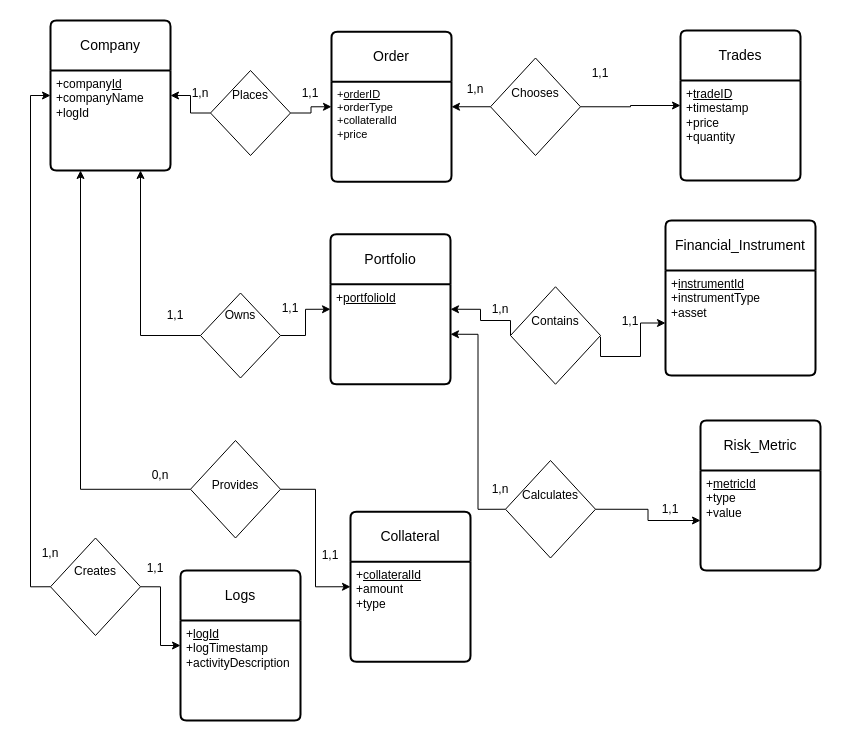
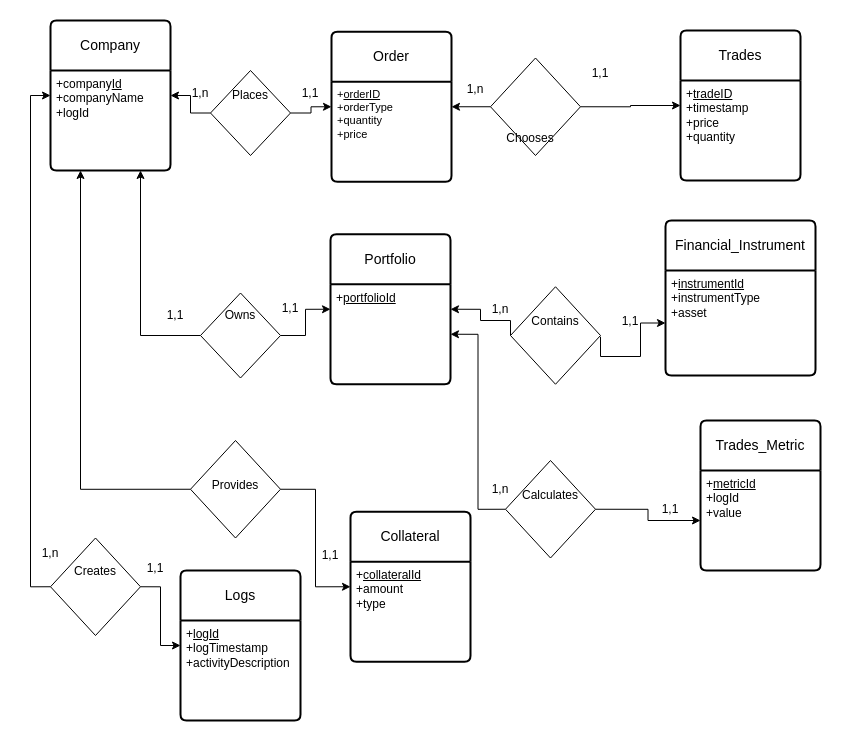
  <mxCell id="0" />
  <mxCell id="1" parent="0" />
  <mxCell id="2" style="edgeStyle=orthogonalEdgeStyle;rounded=0;orthogonalLoop=1;jettySize=auto;html=1;exitX=0;exitY=0.5;exitDx=0;exitDy=0;entryX=1;entryY=0.25;entryDx=0;entryDy=0;" parent="1" source="4" target="30" edge="1"><mxGeometry relative="1" as="geometry"><mxPoint x="150" y="112.5" as="targetPoint" /></mxGeometry></mxCell>
  <mxCell id="3" style="edgeStyle=orthogonalEdgeStyle;rounded=0;orthogonalLoop=1;jettySize=auto;html=1;exitX=1;exitY=0.5;exitDx=0;exitDy=0;entryX=0;entryY=0.25;entryDx=0;entryDy=0;" parent="1" source="4" target="32" edge="1"><mxGeometry relative="1" as="geometry"><mxPoint x="340" y="112.5" as="targetPoint" /></mxGeometry></mxCell>
  <mxCell id="4" value="" style="rhombus;whiteSpace=wrap;html=1;" parent="1" vertex="1"><mxGeometry x="210" y="70" width="80" height="85" as="geometry" /></mxCell>
  <mxCell id="5" value="Places" style="text;html=1;strokeColor=none;fillColor=none;align=center;verticalAlign=middle;whiteSpace=wrap;rounded=0;" parent="1" vertex="1"><mxGeometry x="220" y="80" width="60" height="30" as="geometry" /></mxCell>
  <mxCell id="6" style="edgeStyle=orthogonalEdgeStyle;rounded=0;orthogonalLoop=1;jettySize=auto;html=1;exitX=1;exitY=0.5;exitDx=0;exitDy=0;entryX=0;entryY=0.5;entryDx=0;entryDy=0;" parent="1" source="8" target="35" edge="1"><mxGeometry relative="1" as="geometry"><mxPoint x="340" y="335" as="targetPoint" /></mxGeometry></mxCell>
  <mxCell id="7" style="edgeStyle=orthogonalEdgeStyle;rounded=0;orthogonalLoop=1;jettySize=auto;html=1;exitX=0;exitY=0.5;exitDx=0;exitDy=0;entryX=0.75;entryY=1;entryDx=0;entryDy=0;" parent="1" source="8" target="30" edge="1"><mxGeometry relative="1" as="geometry"><mxPoint x="100" y="217.5" as="targetPoint" /></mxGeometry></mxCell>
  <mxCell id="8" value="" style="rhombus;whiteSpace=wrap;html=1;" parent="1" vertex="1"><mxGeometry x="200" y="292.5" width="80" height="85" as="geometry" /></mxCell>
  <mxCell id="9" value="Owns" style="text;html=1;strokeColor=none;fillColor=none;align=center;verticalAlign=middle;whiteSpace=wrap;rounded=0;" parent="1" vertex="1"><mxGeometry x="210" y="300" width="60" height="30" as="geometry" /></mxCell>
  <mxCell id="10" style="edgeStyle=orthogonalEdgeStyle;rounded=0;orthogonalLoop=1;jettySize=auto;html=1;exitX=1;exitY=0.5;exitDx=0;exitDy=0;entryX=0;entryY=0.25;entryDx=0;entryDy=0;" parent="1" source="12" target="42" edge="1"><mxGeometry relative="1" as="geometry"><mxPoint x="340" y="565" as="targetPoint" /></mxGeometry></mxCell>
  <mxCell id="11" style="edgeStyle=orthogonalEdgeStyle;rounded=0;orthogonalLoop=1;jettySize=auto;html=1;exitX=0;exitY=0.5;exitDx=0;exitDy=0;entryX=0.25;entryY=1;entryDx=0;entryDy=0;" parent="1" source="12" target="30" edge="1"><mxGeometry relative="1" as="geometry"><mxPoint x="75" y="217.5" as="targetPoint" /></mxGeometry></mxCell>
  <mxCell id="12" value="" style="rhombus;whiteSpace=wrap;html=1;" parent="1" vertex="1"><mxGeometry x="190" y="440" width="90" height="97.5" as="geometry" /></mxCell>
  <mxCell id="13" value="Provides" style="text;html=1;strokeColor=none;fillColor=none;align=center;verticalAlign=middle;whiteSpace=wrap;rounded=0;" parent="1" vertex="1"><mxGeometry x="205" y="470" width="60" height="30" as="geometry" /></mxCell>
  <mxCell id="14" style="edgeStyle=orthogonalEdgeStyle;rounded=0;orthogonalLoop=1;jettySize=auto;html=1;exitX=0;exitY=0.5;exitDx=0;exitDy=0;entryX=1;entryY=0.25;entryDx=0;entryDy=0;" parent="1" source="15" target="36" edge="1"><mxGeometry relative="1" as="geometry"><mxPoint x="440" y="335" as="targetPoint" /><Array as="points"><mxPoint x="510" y="320" /><mxPoint x="480" y="320" /><mxPoint x="480" y="309" /></Array></mxGeometry></mxCell>
  <mxCell id="15" value="" style="rhombus;whiteSpace=wrap;html=1;" parent="1" vertex="1"><mxGeometry x="510" y="286.25" width="90" height="97.5" as="geometry" /></mxCell>
  <mxCell id="16" value="Contains" style="text;html=1;strokeColor=none;fillColor=none;align=center;verticalAlign=middle;whiteSpace=wrap;rounded=0;" parent="1" vertex="1"><mxGeometry x="525" y="310" width="60" height="22.5" as="geometry" /></mxCell>
  <mxCell id="17" style="edgeStyle=orthogonalEdgeStyle;rounded=0;orthogonalLoop=1;jettySize=auto;html=1;exitX=0;exitY=0.5;exitDx=0;exitDy=0;entryX=1;entryY=0.25;entryDx=0;entryDy=0;" parent="1" source="19" target="32" edge="1"><mxGeometry relative="1" as="geometry"><mxPoint x="440" y="112.5" as="targetPoint" /></mxGeometry></mxCell>
  <mxCell id="18" style="edgeStyle=orthogonalEdgeStyle;rounded=0;orthogonalLoop=1;jettySize=auto;html=1;exitX=1;exitY=0.5;exitDx=0;exitDy=0;entryX=0;entryY=0.25;entryDx=0;entryDy=0;" parent="1" source="19" target="38" edge="1"><mxGeometry relative="1" as="geometry" /></mxCell>
  <mxCell id="19" value="" style="rhombus;whiteSpace=wrap;html=1;" parent="1" vertex="1"><mxGeometry x="490" y="57.5" width="90" height="97.5" as="geometry" /></mxCell>
- <mxCell id="20" value="Chooses" style="text;html=1;strokeColor=none;fillColor=none;align=center;verticalAlign=middle;whiteSpace=wrap;rounded=0;" parent="1" vertex="1"><mxGeometry x="505" y="81.25" width="60" height="22.5" as="geometry" /></mxCell>
+ <mxCell id="20" value="Chooses" style="text;html=1;strokeColor=none;fillColor=none;align=center;verticalAlign=middle;whiteSpace=wrap;rounded=0;" parent="1" vertex="1"><mxGeometry x="500" y="126.25" width="60" height="22.5" as="geometry" /></mxCell>
  <mxCell id="21" style="edgeStyle=orthogonalEdgeStyle;rounded=0;orthogonalLoop=1;jettySize=auto;html=1;exitX=1;exitY=0.5;exitDx=0;exitDy=0;entryX=0;entryY=0.25;entryDx=0;entryDy=0;" parent="1" source="23" target="44" edge="1"><mxGeometry relative="1" as="geometry"><mxPoint x="180" y="602.5" as="targetPoint" /></mxGeometry></mxCell>
  <mxCell id="22" style="edgeStyle=orthogonalEdgeStyle;rounded=0;orthogonalLoop=1;jettySize=auto;html=1;exitX=0;exitY=0.5;exitDx=0;exitDy=0;entryX=0;entryY=0.5;entryDx=0;entryDy=0;" parent="1" source="23" target="29" edge="1"><mxGeometry relative="1" as="geometry"><mxPoint x="10" y="100" as="targetPoint" /></mxGeometry></mxCell>
  <mxCell id="23" value="" style="rhombus;whiteSpace=wrap;html=1;" parent="1" vertex="1"><mxGeometry x="50" y="537.5" width="90" height="97.5" as="geometry" /></mxCell>
  <mxCell id="24" value="Creates" style="text;html=1;strokeColor=none;fillColor=none;align=center;verticalAlign=middle;whiteSpace=wrap;rounded=0;" parent="1" vertex="1"><mxGeometry x="65" y="560" width="60" height="22.5" as="geometry" /></mxCell>
  <mxCell id="25" style="edgeStyle=orthogonalEdgeStyle;rounded=0;orthogonalLoop=1;jettySize=auto;html=1;exitX=1;exitY=0.5;exitDx=0;exitDy=0;entryX=0;entryY=0.5;entryDx=0;entryDy=0;" parent="1" source="27" target="40" edge="1"><mxGeometry relative="1" as="geometry"><mxPoint x="650" y="541.25" as="targetPoint" /></mxGeometry></mxCell>
  <mxCell id="26" style="edgeStyle=orthogonalEdgeStyle;rounded=0;orthogonalLoop=1;jettySize=auto;html=1;exitX=0;exitY=0.5;exitDx=0;exitDy=0;entryX=1;entryY=0.5;entryDx=0;entryDy=0;" parent="1" source="27" target="36" edge="1"><mxGeometry relative="1" as="geometry"><mxPoint x="440" y="387.5" as="targetPoint" /></mxGeometry></mxCell>
  <mxCell id="27" value="" style="rhombus;whiteSpace=wrap;html=1;" parent="1" vertex="1"><mxGeometry x="505" y="460" width="90" height="97.5" as="geometry" /></mxCell>
  <mxCell id="28" value="Calculates" style="text;html=1;strokeColor=none;fillColor=none;align=center;verticalAlign=middle;whiteSpace=wrap;rounded=0;" parent="1" vertex="1"><mxGeometry x="520" y="483.75" width="60" height="22.5" as="geometry" /></mxCell>
  <mxCell id="29" value="Company" style="swimlane;childLayout=stackLayout;horizontal=1;startSize=50;horizontalStack=0;rounded=1;fontSize=14;fontStyle=0;strokeWidth=2;resizeParent=0;resizeLast=1;shadow=0;dashed=0;align=center;arcSize=4;whiteSpace=wrap;html=1;" parent="1" vertex="1"><mxGeometry x="50" y="20" width="120" height="150" as="geometry" /></mxCell>
  <mxCell id="30" value="+company&lt;u&gt;Id&lt;/u&gt;&lt;br&gt;+companyName&lt;br&gt;+logId" style="align=left;strokeColor=none;fillColor=none;spacingLeft=4;fontSize=12;verticalAlign=top;resizable=0;rotatable=0;part=1;html=1;" parent="29" vertex="1"><mxGeometry y="50" width="120" height="100" as="geometry" /></mxCell>
  <mxCell id="31" value="Order" style="swimlane;childLayout=stackLayout;horizontal=1;startSize=50;horizontalStack=0;rounded=1;fontSize=14;fontStyle=0;strokeWidth=2;resizeParent=0;resizeLast=1;shadow=0;dashed=0;align=center;arcSize=4;whiteSpace=wrap;html=1;" parent="1" vertex="1"><mxGeometry x="331" y="31.25" width="120" height="150" as="geometry" /></mxCell>
- <mxCell id="32" value="&lt;div style=&quot;font-size: 11px;&quot;&gt;&lt;font style=&quot;font-size: 11px;&quot;&gt;+&lt;u&gt;orderID&lt;/u&gt;&lt;/font&gt;&lt;/div&gt;&lt;div style=&quot;font-size: 11px;&quot;&gt;&lt;font style=&quot;font-size: 11px;&quot;&gt;+orderType&lt;/font&gt;&lt;/div&gt;&lt;div style=&quot;font-size: 11px;&quot;&gt;&lt;font style=&quot;font-size: 11px;&quot;&gt;+collateralId&lt;/font&gt;&lt;/div&gt;&lt;div style=&quot;font-size: 11px;&quot;&gt;&lt;font style=&quot;font-size: 11px;&quot;&gt;+price&lt;/font&gt;&lt;/div&gt;" style="align=left;strokeColor=none;fillColor=none;spacingLeft=4;fontSize=12;verticalAlign=top;resizable=0;rotatable=0;part=1;html=1;" parent="31" vertex="1"><mxGeometry y="50" width="120" height="100" as="geometry" /></mxCell>
+ <mxCell id="32" value="&lt;div style=&quot;font-size: 11px;&quot;&gt;&lt;font style=&quot;font-size: 11px;&quot;&gt;+&lt;u&gt;orderID&lt;/u&gt;&lt;/font&gt;&lt;/div&gt;&lt;div style=&quot;font-size: 11px;&quot;&gt;&lt;font style=&quot;font-size: 11px;&quot;&gt;+orderType&lt;/font&gt;&lt;/div&gt;&lt;div style=&quot;font-size: 11px;&quot;&gt;&lt;font style=&quot;font-size: 11px;&quot;&gt;+quantity&lt;/font&gt;&lt;/div&gt;&lt;div style=&quot;font-size: 11px;&quot;&gt;&lt;font style=&quot;font-size: 11px;&quot;&gt;+price&lt;/font&gt;&lt;/div&gt;" style="align=left;strokeColor=none;fillColor=none;spacingLeft=4;fontSize=12;verticalAlign=top;resizable=0;rotatable=0;part=1;html=1;" parent="31" vertex="1"><mxGeometry y="50" width="120" height="100" as="geometry" /></mxCell>
  <mxCell id="33" value="Financial_Instrument" style="swimlane;childLayout=stackLayout;horizontal=1;startSize=50;horizontalStack=0;rounded=1;fontSize=14;fontStyle=0;strokeWidth=2;resizeParent=0;resizeLast=1;shadow=0;dashed=0;align=center;arcSize=4;whiteSpace=wrap;html=1;" parent="1" vertex="1"><mxGeometry x="665" y="220" width="150" height="155" as="geometry" /></mxCell>
  <mxCell id="34" value="+&lt;u&gt;instrumentId&lt;/u&gt;&lt;br&gt;+instrumentType&lt;br&gt;+asset" style="align=left;strokeColor=none;fillColor=none;spacingLeft=4;fontSize=12;verticalAlign=top;resizable=0;rotatable=0;part=1;html=1;" parent="33" vertex="1"><mxGeometry y="50" width="150" height="105" as="geometry" /></mxCell>
  <mxCell id="35" value="Portfolio" style="swimlane;childLayout=stackLayout;horizontal=1;startSize=50;horizontalStack=0;rounded=1;fontSize=14;fontStyle=0;strokeWidth=2;resizeParent=0;resizeLast=1;shadow=0;dashed=0;align=center;arcSize=4;whiteSpace=wrap;html=1;" parent="1" vertex="1"><mxGeometry x="330" y="233.75" width="120" height="150" as="geometry" /></mxCell>
  <mxCell id="36" value="+&lt;u&gt;portfolioId&lt;/u&gt;" style="align=left;strokeColor=none;fillColor=none;spacingLeft=4;fontSize=12;verticalAlign=top;resizable=0;rotatable=0;part=1;html=1;" parent="35" vertex="1"><mxGeometry y="50" width="120" height="100" as="geometry" /></mxCell>
  <mxCell id="37" value="Trades" style="swimlane;childLayout=stackLayout;horizontal=1;startSize=50;horizontalStack=0;rounded=1;fontSize=14;fontStyle=0;strokeWidth=2;resizeParent=0;resizeLast=1;shadow=0;dashed=0;align=center;arcSize=4;whiteSpace=wrap;html=1;" parent="1" vertex="1"><mxGeometry x="680" y="30" width="120" height="150" as="geometry" /></mxCell>
  <mxCell id="38" value="&lt;div&gt;+&lt;u&gt;tradeID&lt;/u&gt;&lt;/div&gt;&lt;div&gt;&lt;span style=&quot;background-color: initial;&quot;&gt;+timestamp&lt;/span&gt;&lt;/div&gt;&lt;div&gt;+price&lt;/div&gt;&lt;div&gt;+quantity&lt;/div&gt;" style="align=left;strokeColor=none;fillColor=none;spacingLeft=4;fontSize=12;verticalAlign=top;resizable=0;rotatable=0;part=1;html=1;" parent="37" vertex="1"><mxGeometry y="50" width="120" height="100" as="geometry" /></mxCell>
- <mxCell id="39" value="Risk_Metric" style="swimlane;childLayout=stackLayout;horizontal=1;startSize=50;horizontalStack=0;rounded=1;fontSize=14;fontStyle=0;strokeWidth=2;resizeParent=0;resizeLast=1;shadow=0;dashed=0;align=center;arcSize=4;whiteSpace=wrap;html=1;" parent="1" vertex="1"><mxGeometry x="700" y="420" width="120" height="150" as="geometry" /></mxCell>
- <mxCell id="40" value="&lt;div&gt;+&lt;u&gt;metricId&lt;/u&gt;&amp;nbsp;&lt;/div&gt;&lt;div&gt;+type&lt;/div&gt;&lt;div&gt;+value&lt;/div&gt;" style="align=left;strokeColor=none;fillColor=none;spacingLeft=4;fontSize=12;verticalAlign=top;resizable=0;rotatable=0;part=1;html=1;" parent="39" vertex="1"><mxGeometry y="50" width="120" height="100" as="geometry" /></mxCell>
+ <mxCell id="39" value="Trades_Metric" style="swimlane;childLayout=stackLayout;horizontal=1;startSize=50;horizontalStack=0;rounded=1;fontSize=14;fontStyle=0;strokeWidth=2;resizeParent=0;resizeLast=1;shadow=0;dashed=0;align=center;arcSize=4;whiteSpace=wrap;html=1;" parent="1" vertex="1"><mxGeometry x="700" y="420" width="120" height="150" as="geometry" /></mxCell>
+ <mxCell id="40" value="&lt;div&gt;+&lt;u&gt;metricId&lt;/u&gt;&amp;nbsp;&lt;/div&gt;&lt;div&gt;+logId&lt;/div&gt;&lt;div&gt;+value&lt;/div&gt;" style="align=left;strokeColor=none;fillColor=none;spacingLeft=4;fontSize=12;verticalAlign=top;resizable=0;rotatable=0;part=1;html=1;" parent="39" vertex="1"><mxGeometry y="50" width="120" height="100" as="geometry" /></mxCell>
  <mxCell id="41" value="Collateral" style="swimlane;childLayout=stackLayout;horizontal=1;startSize=50;horizontalStack=0;rounded=1;fontSize=14;fontStyle=0;strokeWidth=2;resizeParent=0;resizeLast=1;shadow=0;dashed=0;align=center;arcSize=4;whiteSpace=wrap;html=1;" parent="1" vertex="1"><mxGeometry x="350" y="511.25" width="120" height="150" as="geometry" /></mxCell>
  <mxCell id="42" value="+&lt;u&gt;collateralId&lt;/u&gt;&lt;br&gt;+amount&lt;br&gt;+type" style="align=left;strokeColor=none;fillColor=none;spacingLeft=4;fontSize=12;verticalAlign=top;resizable=0;rotatable=0;part=1;html=1;" parent="41" vertex="1"><mxGeometry y="50" width="120" height="100" as="geometry" /></mxCell>
  <mxCell id="43" value="Logs" style="swimlane;childLayout=stackLayout;horizontal=1;startSize=50;horizontalStack=0;rounded=1;fontSize=14;fontStyle=0;strokeWidth=2;resizeParent=0;resizeLast=1;shadow=0;dashed=0;align=center;arcSize=4;whiteSpace=wrap;html=1;" parent="1" vertex="1"><mxGeometry x="180" y="570" width="120" height="150" as="geometry" /></mxCell>
  <mxCell id="44" value="+&lt;u&gt;logId&lt;/u&gt;&lt;br&gt;+logTimestamp&lt;br&gt;+activityDescription" style="align=left;strokeColor=none;fillColor=none;spacingLeft=4;fontSize=12;verticalAlign=top;resizable=0;rotatable=0;part=1;html=1;" parent="43" vertex="1"><mxGeometry y="50" width="120" height="100" as="geometry" /></mxCell>
  <mxCell id="45" value="1,n" style="text;html=1;strokeColor=none;fillColor=none;align=center;verticalAlign=middle;whiteSpace=wrap;rounded=0;" parent="1" vertex="1"><mxGeometry x="170" y="77.5" width="60" height="30" as="geometry" /></mxCell>
  <mxCell id="46" value="1,1" style="text;html=1;strokeColor=none;fillColor=none;align=center;verticalAlign=middle;whiteSpace=wrap;rounded=0;" parent="1" vertex="1"><mxGeometry x="280" y="77.5" width="60" height="30" as="geometry" /></mxCell>
  <mxCell id="47" value="1,n" style="text;html=1;strokeColor=none;fillColor=none;align=center;verticalAlign=middle;whiteSpace=wrap;rounded=0;" parent="1" vertex="1"><mxGeometry x="445" y="73.75" width="60" height="30" as="geometry" /></mxCell>
  <mxCell id="48" value="1,1" style="text;html=1;strokeColor=none;fillColor=none;align=center;verticalAlign=middle;whiteSpace=wrap;rounded=0;" parent="1" vertex="1"><mxGeometry x="570" y="57.5" width="60" height="30" as="geometry" /></mxCell>
  <mxCell id="49" value="1,1" style="text;html=1;strokeColor=none;fillColor=none;align=center;verticalAlign=middle;whiteSpace=wrap;rounded=0;" parent="1" vertex="1"><mxGeometry x="145" y="300" width="60" height="30" as="geometry" /></mxCell>
  <mxCell id="50" value="1,n" style="text;html=1;strokeColor=none;fillColor=none;align=center;verticalAlign=middle;whiteSpace=wrap;rounded=0;" parent="1" vertex="1"><mxGeometry x="470" y="293.75" width="60" height="30" as="geometry" /></mxCell>
  <mxCell id="51" style="edgeStyle=orthogonalEdgeStyle;rounded=0;orthogonalLoop=1;jettySize=auto;html=1;exitX=0;exitY=1;exitDx=0;exitDy=0;entryX=0;entryY=0.5;entryDx=0;entryDy=0;" parent="1" source="52" target="34" edge="1"><mxGeometry relative="1" as="geometry"><Array as="points"><mxPoint x="600" y="356" /><mxPoint x="640" y="356" /><mxPoint x="640" y="323" /></Array></mxGeometry></mxCell>
  <mxCell id="52" value="1,1" style="text;html=1;strokeColor=none;fillColor=none;align=center;verticalAlign=middle;whiteSpace=wrap;rounded=0;" parent="1" vertex="1"><mxGeometry x="600" y="306.25" width="60" height="30" as="geometry" /></mxCell>
  <mxCell id="53" value="1,1" style="text;html=1;strokeColor=none;fillColor=none;align=center;verticalAlign=middle;whiteSpace=wrap;rounded=0;" parent="1" vertex="1"><mxGeometry x="260" y="292.5" width="60" height="30" as="geometry" /></mxCell>
  <mxCell id="54" value="1,1" style="text;html=1;strokeColor=none;fillColor=none;align=center;verticalAlign=middle;whiteSpace=wrap;rounded=0;" parent="1" vertex="1"><mxGeometry x="300" y="540" width="60" height="30" as="geometry" /></mxCell>
- <mxCell id="55" value="0,n" style="text;html=1;strokeColor=none;fillColor=none;align=center;verticalAlign=middle;whiteSpace=wrap;rounded=0;" parent="1" vertex="1"><mxGeometry x="130" y="460" width="60" height="30" as="geometry" /></mxCell>
  <mxCell id="56" value="1,1" style="text;html=1;strokeColor=none;fillColor=none;align=center;verticalAlign=middle;whiteSpace=wrap;rounded=0;" parent="1" vertex="1"><mxGeometry x="640" y="493.75" width="60" height="30" as="geometry" /></mxCell>
  <mxCell id="57" value="1,n" style="text;html=1;strokeColor=none;fillColor=none;align=center;verticalAlign=middle;whiteSpace=wrap;rounded=0;" parent="1" vertex="1"><mxGeometry x="470" y="473.75" width="60" height="30" as="geometry" /></mxCell>
  <mxCell id="58" value="1,1" style="text;html=1;strokeColor=none;fillColor=none;align=center;verticalAlign=middle;whiteSpace=wrap;rounded=0;" parent="1" vertex="1"><mxGeometry x="125" y="552.5" width="60" height="30" as="geometry" /></mxCell>
  <mxCell id="59" value="1,n" style="text;html=1;strokeColor=none;fillColor=none;align=center;verticalAlign=middle;whiteSpace=wrap;rounded=0;" parent="1" vertex="1"><mxGeometry x="20" y="537.5" width="60" height="30" as="geometry" /></mxCell>
